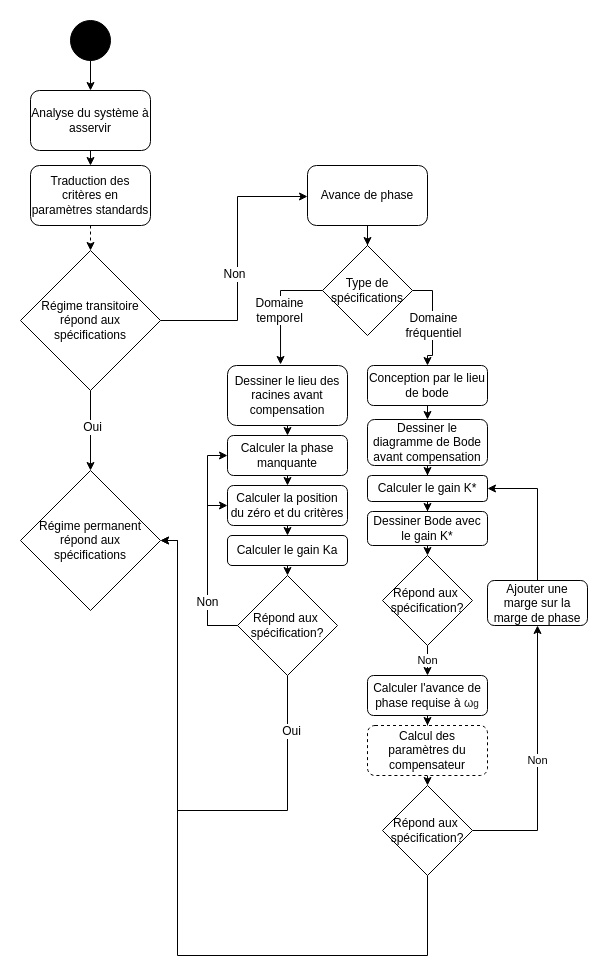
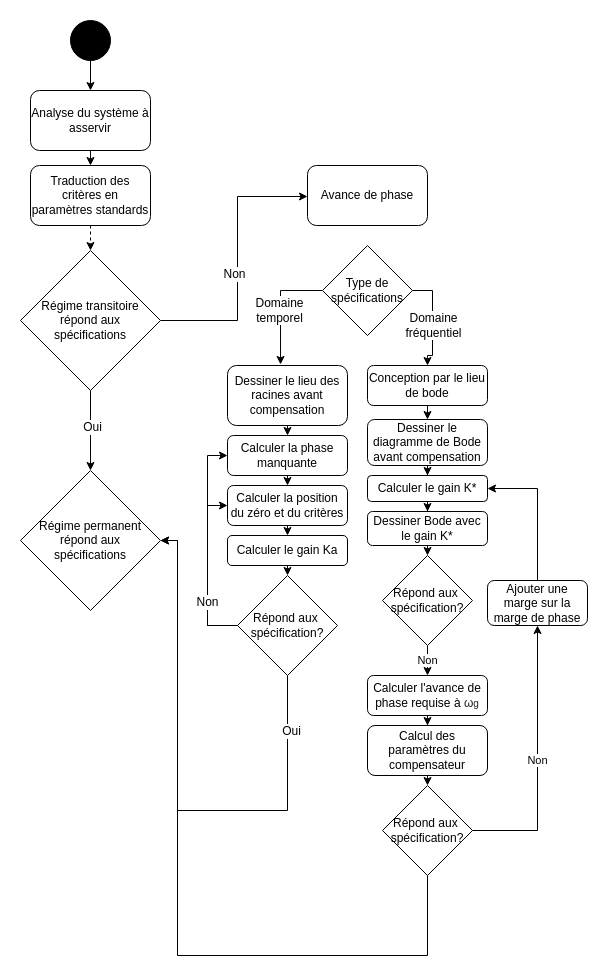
  <mxCell id="0" />
  <mxCell id="1" parent="0" />
  <mxCell id="2" style="edgeStyle=orthogonalEdgeStyle;rounded=0;orthogonalLoop=1;jettySize=auto;html=1;entryX=0.5;entryY=0;entryDx=0;entryDy=0;" edge="1" parent="1" source="3" target="5"><mxGeometry relative="1" as="geometry" /></mxCell>
  <mxCell id="3" value="" style="ellipse;whiteSpace=wrap;html=1;aspect=fixed;fillColor=#000000;" vertex="1" parent="1"><mxGeometry x="70" y="20" width="40" height="40" as="geometry" /></mxCell>
  <mxCell id="4" style="edgeStyle=orthogonalEdgeStyle;rounded=0;orthogonalLoop=1;jettySize=auto;html=1;exitX=0.5;exitY=1;exitDx=0;exitDy=0;entryX=0.5;entryY=0;entryDx=0;entryDy=0;" edge="1" parent="1" source="5" target="23"><mxGeometry relative="1" as="geometry" /></mxCell>
  <mxCell id="5" value="Analyse du système à asservir" style="rounded=1;whiteSpace=wrap;html=1;fillColor=#FFFFFF;" vertex="1" parent="1"><mxGeometry x="30" y="90" width="120" height="60" as="geometry" /></mxCell>
  <mxCell id="6" style="edgeStyle=orthogonalEdgeStyle;rounded=0;orthogonalLoop=1;jettySize=auto;html=1;entryX=0.5;entryY=0;entryDx=0;entryDy=0;" edge="1" parent="1" source="10" target="53"><mxGeometry relative="1" as="geometry"><mxPoint x="57" y="544" as="targetPoint" /></mxGeometry></mxCell>
  <mxCell id="7" value="Oui" style="text;html=1;resizable=0;points=[];align=center;verticalAlign=middle;labelBackgroundColor=#ffffff;" vertex="1" connectable="0" parent="6"><mxGeometry x="-0.09" y="1" relative="1" as="geometry"><mxPoint as="offset" /></mxGeometry></mxCell>
  <mxCell id="8" style="edgeStyle=orthogonalEdgeStyle;rounded=0;orthogonalLoop=1;jettySize=auto;html=1;" edge="1" parent="1" source="10" target="12"><mxGeometry relative="1" as="geometry"><mxPoint x="337.333" y="390.167" as="targetPoint" /><Array as="points"><mxPoint x="237" y="320" /><mxPoint x="237" y="196" /></Array></mxGeometry></mxCell>
  <mxCell id="9" value="Non" style="text;html=1;resizable=0;points=[];align=center;verticalAlign=middle;labelBackgroundColor=#ffffff;" vertex="1" connectable="0" parent="8"><mxGeometry x="-0.088" y="4" relative="1" as="geometry"><mxPoint as="offset" /></mxGeometry></mxCell>
  <mxCell id="10" value="Régime transitoire répond aux &lt;br&gt;spécifications" style="rhombus;whiteSpace=wrap;html=1;fillColor=#FFFFFF;" vertex="1" parent="1"><mxGeometry x="20" y="250" width="140" height="140" as="geometry" /></mxCell>
- <mxCell id="11" style="edgeStyle=orthogonalEdgeStyle;rounded=0;orthogonalLoop=1;jettySize=auto;html=1;entryX=0.5;entryY=0;entryDx=0;entryDy=0;" edge="1" parent="1" source="12" target="17"><mxGeometry relative="1" as="geometry" /></mxCell>
  <mxCell id="12" value="Avance de phase" style="rounded=1;whiteSpace=wrap;html=1;fillColor=#FFFFFF;" vertex="1" parent="1"><mxGeometry x="307" y="165" width="120" height="60" as="geometry" /></mxCell>
  <mxCell id="13" style="edgeStyle=orthogonalEdgeStyle;rounded=0;orthogonalLoop=1;jettySize=auto;html=1;exitX=0;exitY=0.5;exitDx=0;exitDy=0;entryX=0.442;entryY=-0.017;entryDx=0;entryDy=0;entryPerimeter=0;" edge="1" parent="1" source="17" target="19"><mxGeometry relative="1" as="geometry" /></mxCell>
  <mxCell id="14" value="Domaine &lt;br&gt;temporel" style="text;html=1;resizable=0;points=[];align=center;verticalAlign=middle;labelBackgroundColor=#ffffff;" vertex="1" connectable="0" parent="13"><mxGeometry x="-0.276" y="20" relative="1" as="geometry"><mxPoint x="-21" y="20" as="offset" /></mxGeometry></mxCell>
  <mxCell id="15" style="edgeStyle=orthogonalEdgeStyle;rounded=0;orthogonalLoop=1;jettySize=auto;html=1;exitX=1;exitY=0.5;exitDx=0;exitDy=0;entryX=0.5;entryY=0;entryDx=0;entryDy=0;" edge="1" parent="1" source="17" target="21"><mxGeometry relative="1" as="geometry" /></mxCell>
  <mxCell id="16" value="Domaine &lt;br&gt;fréquentiel" style="text;html=1;resizable=0;points=[];align=center;verticalAlign=middle;labelBackgroundColor=#ffffff;" vertex="1" connectable="0" parent="15"><mxGeometry x="-0.364" y="-22" relative="1" as="geometry"><mxPoint x="22" y="22" as="offset" /></mxGeometry></mxCell>
  <mxCell id="17" value="Type de spécifications" style="rhombus;whiteSpace=wrap;html=1;fillColor=#FFFFFF;" vertex="1" parent="1"><mxGeometry x="322" y="245" width="90" height="90" as="geometry" /></mxCell>
  <mxCell id="18" style="edgeStyle=orthogonalEdgeStyle;rounded=0;orthogonalLoop=1;jettySize=auto;html=1;exitX=0.5;exitY=1;exitDx=0;exitDy=0;entryX=0.5;entryY=0;entryDx=0;entryDy=0;" edge="1" parent="1" source="19" target="25"><mxGeometry relative="1" as="geometry" /></mxCell>
  <mxCell id="19" value="Dessiner le lieu des racines avant compensation" style="rounded=1;whiteSpace=wrap;html=1;fillColor=#FFFFFF;" vertex="1" parent="1"><mxGeometry x="227" y="365" width="120" height="60" as="geometry" /></mxCell>
  <mxCell id="20" style="edgeStyle=orthogonalEdgeStyle;rounded=0;orthogonalLoop=1;jettySize=auto;html=1;exitX=0.5;exitY=1;exitDx=0;exitDy=0;entryX=0.5;entryY=0;entryDx=0;entryDy=0;" edge="1" parent="1" source="21" target="27"><mxGeometry relative="1" as="geometry" /></mxCell>
  <mxCell id="21" value="Conception par le lieu de bode" style="rounded=1;whiteSpace=wrap;html=1;fillColor=#FFFFFF;" vertex="1" parent="1"><mxGeometry x="367" y="365" width="120" height="40" as="geometry" /></mxCell>
  <mxCell id="22" style="edgeStyle=orthogonalEdgeStyle;rounded=0;orthogonalLoop=1;jettySize=auto;html=1;exitX=0.5;exitY=1;exitDx=0;exitDy=0;entryX=0.5;entryY=0;entryDx=0;entryDy=0;dashed=1;" edge="1" parent="1" source="23" target="10"><mxGeometry relative="1" as="geometry" /></mxCell>
  <mxCell id="23" value="Traduction des critères en paramètres standards" style="rounded=1;whiteSpace=wrap;html=1;fillColor=#FFFFFF;" vertex="1" parent="1"><mxGeometry x="30" y="165" width="120" height="60" as="geometry" /></mxCell>
  <mxCell id="24" style="edgeStyle=orthogonalEdgeStyle;rounded=0;orthogonalLoop=1;jettySize=auto;html=1;exitX=0.5;exitY=1;exitDx=0;exitDy=0;entryX=0.5;entryY=0;entryDx=0;entryDy=0;" edge="1" parent="1" source="25" target="33"><mxGeometry relative="1" as="geometry" /></mxCell>
  <mxCell id="25" value="Calculer la phase manquante" style="rounded=1;whiteSpace=wrap;html=1;fillColor=#FFFFFF;" vertex="1" parent="1"><mxGeometry x="227" y="435" width="120" height="40" as="geometry" /></mxCell>
  <mxCell id="26" value="" style="edgeStyle=orthogonalEdgeStyle;rounded=0;orthogonalLoop=1;jettySize=auto;html=1;" edge="1" parent="1" source="27" target="29"><mxGeometry relative="1" as="geometry" /></mxCell>
  <mxCell id="27" value="Dessiner le diagramme de Bode avant compensation" style="rounded=1;whiteSpace=wrap;html=1;fillColor=#FFFFFF;" vertex="1" parent="1"><mxGeometry x="367" y="419" width="120" height="46" as="geometry" /></mxCell>
  <mxCell id="28" value="" style="edgeStyle=orthogonalEdgeStyle;rounded=0;orthogonalLoop=1;jettySize=auto;html=1;" edge="1" parent="1" source="29" target="31"><mxGeometry relative="1" as="geometry" /></mxCell>
  <mxCell id="29" value="Calculer le gain K*" style="rounded=1;whiteSpace=wrap;html=1;fillColor=#FFFFFF;" vertex="1" parent="1"><mxGeometry x="367" y="475" width="120" height="26" as="geometry" /></mxCell>
  <mxCell id="30" style="edgeStyle=orthogonalEdgeStyle;rounded=0;orthogonalLoop=1;jettySize=auto;html=1;exitX=0.5;exitY=1;exitDx=0;exitDy=0;entryX=0.5;entryY=0;entryDx=0;entryDy=0;" edge="1" parent="1" source="31" target="43"><mxGeometry relative="1" as="geometry" /></mxCell>
  <mxCell id="31" value="Dessiner Bode avec le gain K*" style="rounded=1;whiteSpace=wrap;html=1;fillColor=#FFFFFF;" vertex="1" parent="1"><mxGeometry x="367" y="511" width="120" height="34" as="geometry" /></mxCell>
  <mxCell id="32" style="edgeStyle=orthogonalEdgeStyle;rounded=0;orthogonalLoop=1;jettySize=auto;html=1;exitX=0.5;exitY=1;exitDx=0;exitDy=0;entryX=0.5;entryY=0;entryDx=0;entryDy=0;" edge="1" parent="1" source="33" target="35"><mxGeometry relative="1" as="geometry" /></mxCell>
  <mxCell id="33" value="Calculer la position du zéro et du critères" style="rounded=1;whiteSpace=wrap;html=1;fillColor=#FFFFFF;" vertex="1" parent="1"><mxGeometry x="227" y="485" width="120" height="40" as="geometry" /></mxCell>
  <mxCell id="34" style="edgeStyle=orthogonalEdgeStyle;rounded=0;orthogonalLoop=1;jettySize=auto;html=1;exitX=0.5;exitY=1;exitDx=0;exitDy=0;entryX=0.5;entryY=0;entryDx=0;entryDy=0;" edge="1" parent="1" source="35" target="41"><mxGeometry relative="1" as="geometry" /></mxCell>
  <mxCell id="35" value="Calculer le gain Ka" style="rounded=1;whiteSpace=wrap;html=1;fillColor=#FFFFFF;" vertex="1" parent="1"><mxGeometry x="227" y="535" width="120" height="30" as="geometry" /></mxCell>
  <mxCell id="36" style="edgeStyle=orthogonalEdgeStyle;rounded=0;orthogonalLoop=1;jettySize=auto;html=1;exitX=0;exitY=0.5;exitDx=0;exitDy=0;entryX=0;entryY=0.5;entryDx=0;entryDy=0;" edge="1" parent="1" source="41" target="25"><mxGeometry relative="1" as="geometry" /></mxCell>
  <mxCell id="37" style="edgeStyle=orthogonalEdgeStyle;rounded=0;orthogonalLoop=1;jettySize=auto;html=1;exitX=0;exitY=0.5;exitDx=0;exitDy=0;entryX=0;entryY=0.5;entryDx=0;entryDy=0;" edge="1" parent="1" source="41" target="33"><mxGeometry relative="1" as="geometry" /></mxCell>
  <mxCell id="38" value="Non" style="text;html=1;resizable=0;points=[];align=center;verticalAlign=middle;labelBackgroundColor=#ffffff;" vertex="1" connectable="0" parent="37"><mxGeometry x="-0.647" y="-24" relative="1" as="geometry"><mxPoint x="-25" y="-24" as="offset" /></mxGeometry></mxCell>
  <mxCell id="39" style="edgeStyle=orthogonalEdgeStyle;rounded=0;orthogonalLoop=1;jettySize=auto;html=1;entryX=1;entryY=0.5;entryDx=0;entryDy=0;" edge="1" parent="1" source="41" target="53"><mxGeometry relative="1" as="geometry"><Array as="points"><mxPoint x="287" y="810" /><mxPoint x="177" y="810" /><mxPoint x="177" y="540" /></Array></mxGeometry></mxCell>
  <mxCell id="40" value="Oui" style="text;html=1;resizable=0;points=[];align=center;verticalAlign=middle;labelBackgroundColor=#ffffff;" vertex="1" connectable="0" parent="39"><mxGeometry x="-0.793" y="3" relative="1" as="geometry"><mxPoint as="offset" /></mxGeometry></mxCell>
  <mxCell id="41" value="Répond aux&amp;nbsp;&lt;br&gt;spécification?" style="rhombus;whiteSpace=wrap;html=1;fillColor=#FFFFFF;" vertex="1" parent="1"><mxGeometry x="237" y="575" width="100" height="100" as="geometry" /></mxCell>
  <mxCell id="42" value="Non" style="edgeStyle=orthogonalEdgeStyle;rounded=0;orthogonalLoop=1;jettySize=auto;html=1;exitX=0.5;exitY=1;exitDx=0;exitDy=0;entryX=0.5;entryY=0;entryDx=0;entryDy=0;" edge="1" parent="1" source="43" target="45"><mxGeometry relative="1" as="geometry" /></mxCell>
  <mxCell id="43" value="Répond aux&amp;nbsp;&lt;br&gt;spécification?" style="rhombus;whiteSpace=wrap;html=1;fillColor=#FFFFFF;" vertex="1" parent="1"><mxGeometry x="382" y="555" width="90" height="90" as="geometry" /></mxCell>
  <mxCell id="44" style="edgeStyle=orthogonalEdgeStyle;rounded=0;orthogonalLoop=1;jettySize=auto;html=1;entryX=0.5;entryY=0;entryDx=0;entryDy=0;" edge="1" parent="1" source="45" target="47"><mxGeometry relative="1" as="geometry" /></mxCell>
  <mxCell id="45" value="Calculer l'avance de phase requise à&amp;nbsp;&lt;span style=&quot;color: rgb(34 , 34 , 34) ; text-align: left ; background-color: rgb(255 , 255 , 255)&quot;&gt;ω&lt;span style=&quot;font-size: 10px&quot;&gt;g&lt;/span&gt;&lt;/span&gt;" style="rounded=1;whiteSpace=wrap;html=1;fillColor=#FFFFFF;" vertex="1" parent="1"><mxGeometry x="367" y="675" width="120" height="40" as="geometry" /></mxCell>
  <mxCell id="46" style="edgeStyle=orthogonalEdgeStyle;rounded=0;orthogonalLoop=1;jettySize=auto;html=1;exitX=0.5;exitY=1;exitDx=0;exitDy=0;entryX=0.5;entryY=0;entryDx=0;entryDy=0;" edge="1" parent="1" source="47" target="50"><mxGeometry relative="1" as="geometry" /></mxCell>
- <mxCell id="47" value="Calcul des paramètres du compensateur" style="rounded=1;whiteSpace=wrap;html=1;fillColor=#FFFFFF;dashed=1;" vertex="1" parent="1"><mxGeometry x="367" y="725" width="120" height="50" as="geometry" /></mxCell>
+ <mxCell id="47" value="Calcul des paramètres du compensateur" style="rounded=1;whiteSpace=wrap;html=1;fillColor=#FFFFFF;" vertex="1" parent="1"><mxGeometry x="367" y="725" width="120" height="50" as="geometry" /></mxCell>
  <mxCell id="48" style="edgeStyle=orthogonalEdgeStyle;rounded=0;orthogonalLoop=1;jettySize=auto;html=1;entryX=1;entryY=0.5;entryDx=0;entryDy=0;" edge="1" parent="1" source="50" target="53"><mxGeometry relative="1" as="geometry"><mxPoint x="367" y="955" as="targetPoint" /><Array as="points"><mxPoint x="177" y="955" /><mxPoint x="177" y="540" /></Array></mxGeometry></mxCell>
  <mxCell id="49" value="Non" style="edgeStyle=orthogonalEdgeStyle;rounded=0;orthogonalLoop=1;jettySize=auto;html=1;entryX=0.5;entryY=1;entryDx=0;entryDy=0;" edge="1" parent="1" source="50" target="52"><mxGeometry relative="1" as="geometry"><Array as="points"><mxPoint x="537" y="830" /></Array></mxGeometry></mxCell>
  <mxCell id="50" value="Répond aux&amp;nbsp;&lt;br&gt;spécification?" style="rhombus;whiteSpace=wrap;html=1;fillColor=#FFFFFF;" vertex="1" parent="1"><mxGeometry x="382" y="785" width="90" height="90" as="geometry" /></mxCell>
  <mxCell id="51" style="edgeStyle=orthogonalEdgeStyle;rounded=0;orthogonalLoop=1;jettySize=auto;html=1;exitX=0.5;exitY=0;exitDx=0;exitDy=0;entryX=1;entryY=0.5;entryDx=0;entryDy=0;" edge="1" parent="1" source="52" target="29"><mxGeometry relative="1" as="geometry" /></mxCell>
  <mxCell id="52" value="Ajouter une marge sur la marge de phase" style="rounded=1;whiteSpace=wrap;html=1;fillColor=#FFFFFF;" vertex="1" parent="1"><mxGeometry x="487" y="580" width="100" height="45" as="geometry" /></mxCell>
  <mxCell id="53" value="Régime permanent répond aux &lt;br&gt;spécifications" style="rhombus;whiteSpace=wrap;html=1;fillColor=#FFFFFF;" vertex="1" parent="1"><mxGeometry x="20" y="470" width="140" height="140" as="geometry" /></mxCell>
